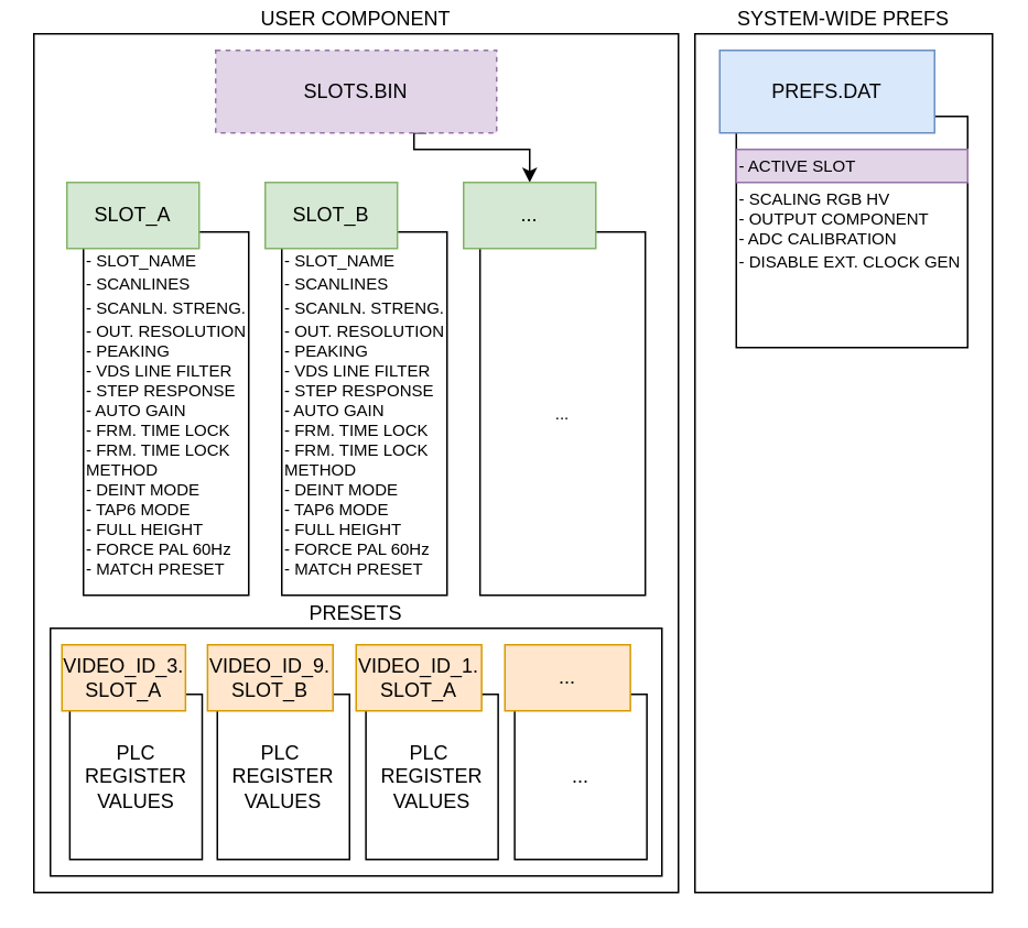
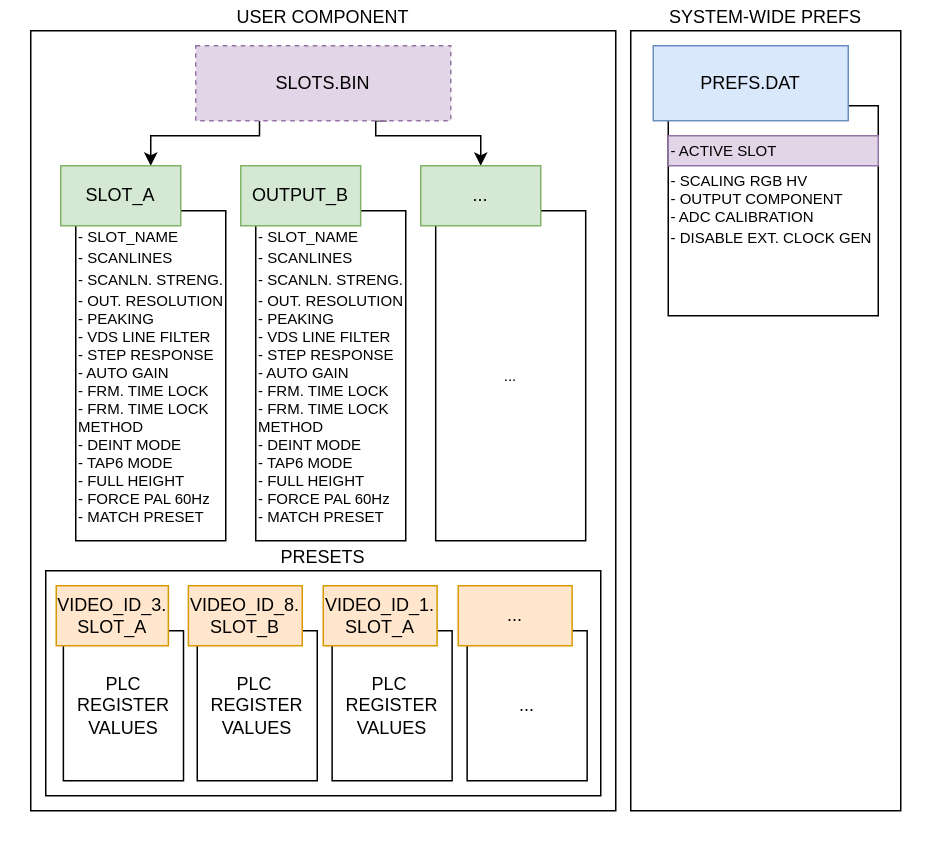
  <mxCell id="0" />
  <mxCell id="1" parent="0" />
  <mxCell id="2" value="SYSTEM-WIDE PREFS" style="rounded=0;whiteSpace=wrap;html=1;labelPosition=center;verticalLabelPosition=top;align=center;verticalAlign=bottom;" parent="1" vertex="1"><mxGeometry x="420" y="20" width="180" height="520" as="geometry" /></mxCell>
  <mxCell id="3" value="USER COMPONENT" style="rounded=0;whiteSpace=wrap;html=1;labelPosition=center;verticalLabelPosition=top;align=center;verticalAlign=bottom;movable=1;resizable=1;rotatable=1;deletable=1;editable=1;locked=0;connectable=1;" parent="1" vertex="1"><mxGeometry y="20" width="390" height="520" as="geometry" x="20" /></mxCell>
  <mxCell id="4" value="" style="group" parent="1" vertex="1" connectable="0"><mxGeometry x="30" y="380" width="370" height="150" as="geometry" /></mxCell>
  <mxCell id="5" value="PRESETS" style="rounded=0;whiteSpace=wrap;html=1;labelPosition=center;verticalLabelPosition=top;align=center;verticalAlign=bottom;" parent="4" vertex="1"><mxGeometry width="370" height="150" as="geometry" /></mxCell>
  <mxCell id="6" value="PLC REGISTER&lt;div&gt;VALUES&lt;/div&gt;" style="rounded=0;whiteSpace=wrap;html=1;" parent="4" vertex="1"><mxGeometry x="11.75" y="40" width="80.09" height="100" as="geometry" /></mxCell>
  <mxCell id="7" value="&lt;div&gt;&lt;span style=&quot;background-color: initial;&quot;&gt;PLC&amp;nbsp;&lt;/span&gt;&lt;/div&gt;&lt;div&gt;&lt;span style=&quot;background-color: initial;&quot;&gt;REGISTER VALUES&lt;/span&gt;&lt;/div&gt;" style="rounded=0;whiteSpace=wrap;html=1;" parent="4" vertex="1"><mxGeometry x="101" y="40" width="80" height="100" as="geometry" /></mxCell>
  <mxCell id="8" value="VIDEO_ID_3.&lt;div&gt;SLOT_A&lt;/div&gt;" style="rounded=0;whiteSpace=wrap;html=1;fillColor=#ffe6cc;strokeColor=#d79b00;" parent="4" vertex="1"><mxGeometry x="7" y="10" width="74.75" height="40" as="geometry" /></mxCell>
- <mxCell id="9" value="VIDEO_ID_9.&lt;div&gt;SLOT_B&lt;/div&gt;" style="rounded=0;whiteSpace=wrap;html=1;fillColor=#ffe6cc;strokeColor=#d79b00;" parent="4" vertex="1"><mxGeometry x="95.08" y="10" width="75.92" height="40" as="geometry" /></mxCell>
+ <mxCell id="9" value="VIDEO_ID_8.&lt;div&gt;SLOT_B&lt;/div&gt;" style="rounded=0;whiteSpace=wrap;html=1;fillColor=#ffe6cc;strokeColor=#d79b00;" parent="4" vertex="1"><mxGeometry x="95.08" y="10" width="75.92" height="40" as="geometry" /></mxCell>
  <mxCell id="10" value="&lt;div&gt;&lt;span style=&quot;background-color: initial;&quot;&gt;PLC&amp;nbsp;&lt;/span&gt;&lt;/div&gt;&lt;div&gt;&lt;span style=&quot;background-color: initial;&quot;&gt;REGISTER VALUES&lt;/span&gt;&lt;/div&gt;" style="rounded=0;whiteSpace=wrap;html=1;" parent="4" vertex="1"><mxGeometry x="190.92" y="40" width="80" height="100" as="geometry" /></mxCell>
  <mxCell id="11" value="VIDEO_ID_1.&lt;div&gt;SLOT_A&lt;/div&gt;" style="rounded=0;whiteSpace=wrap;html=1;fillColor=#ffe6cc;strokeColor=#d79b00;" parent="4" vertex="1"><mxGeometry x="185" y="10" width="75.92" height="40" as="geometry" /></mxCell>
  <mxCell id="12" value="&lt;div&gt;...&lt;/div&gt;" style="rounded=0;whiteSpace=wrap;html=1;" parent="4" vertex="1"><mxGeometry x="280.92" y="40" width="80" height="100" as="geometry" /></mxCell>
  <mxCell id="13" value="..." style="rounded=0;whiteSpace=wrap;html=1;fillColor=#ffe6cc;strokeColor=#d79b00;" parent="4" vertex="1"><mxGeometry x="275" y="10" width="75.92" height="40" as="geometry" /></mxCell>
  <mxCell id="14" value="&lt;font style=&quot;font-size: 10px;&quot;&gt;- SCALING RGB HV&lt;/font&gt;&lt;div style=&quot;&quot;&gt;&lt;font style=&quot;font-size: 10px;&quot;&gt;- OUTPUT COMPONENT&lt;br&gt;&lt;/font&gt;&lt;/div&gt;&lt;div style=&quot;&quot;&gt;&lt;font style=&quot;font-size: 10px;&quot;&gt;- ADC CALIBRATION&lt;br&gt;&lt;/font&gt;&lt;/div&gt;&lt;div style=&quot;&quot;&gt;&lt;font style=&quot;font-size: 10px;&quot;&gt;- DISABLE EXT. CLOCK GEN&lt;/font&gt;&lt;span style=&quot;font-size: 12px;&quot;&gt;&lt;br&gt;&lt;/span&gt;&lt;/div&gt;" style="rounded=0;whiteSpace=wrap;html=1;fontSize=10;align=left;" vertex="1" parent="1"><mxGeometry x="445" y="70" width="140" height="140" as="geometry" /></mxCell>
  <mxCell id="15" value="- ACTIVE SLOT" style="rounded=0;whiteSpace=wrap;html=1;fillColor=#e1d5e7;strokeColor=#9673a6;fontSize=10;align=left;" parent="1" vertex="1"><mxGeometry x="445" y="90" width="140" height="20" as="geometry" /></mxCell>
  <mxCell id="16" value="PREFS.DAT" style="rounded=0;whiteSpace=wrap;html=1;fillColor=#dae8fc;strokeColor=#6c8ebf;" parent="1" vertex="1"><mxGeometry x="435" y="30" width="130" height="50" as="geometry" /></mxCell>
+ <mxCell id="17" style="edgeStyle=orthogonalEdgeStyle;rounded=0;orthogonalLoop=1;jettySize=auto;html=1;exitX=0.25;exitY=1;exitDx=0;exitDy=0;entryX=0.75;entryY=0;entryDx=0;entryDy=0;" parent="1" source="19" target="23" edge="1"><mxGeometry relative="1" as="geometry"><Array as="points"><mxPoint x="169.96" y="90" /><mxPoint x="119.96" y="90" /></Array></mxGeometry></mxCell>
  <mxCell id="18" style="edgeStyle=orthogonalEdgeStyle;rounded=0;orthogonalLoop=1;jettySize=auto;html=1;exitX=0.75;exitY=1;exitDx=0;exitDy=0;entryX=0.5;entryY=0;entryDx=0;entryDy=0;" parent="1" source="19" target="25" edge="1"><mxGeometry relative="1" as="geometry"><Array as="points"><mxPoint x="250" y="80" /><mxPoint x="250" y="90" /><mxPoint x="320" y="90" /></Array></mxGeometry></mxCell>
  <mxCell id="19" value="SLOTS.BIN" style="rounded=0;whiteSpace=wrap;html=1;fillColor=#e1d5e7;strokeColor=#9673a6;dashed=1;" parent="1" vertex="1"><mxGeometry x="130" y="30" width="170" height="50" as="geometry" /></mxCell>
  <mxCell id="20" value="&lt;font style=&quot;font-size: 10px;&quot;&gt;&lt;span style=&quot;background-color: initial;&quot;&gt;- SLOT_NAME&lt;/span&gt;&lt;br&gt;&lt;span style=&quot;background-color: initial;&quot;&gt;- SCANLINES&lt;/span&gt;&lt;/font&gt;&lt;div&gt;&lt;font style=&quot;font-size: 10px;&quot;&gt;- SCANLN. STRENG.&lt;br&gt;&lt;span style=&quot;background-color: initial;&quot;&gt;- OUT. RESOLUTION&lt;/span&gt;&lt;br&gt;&lt;/font&gt;&lt;div style=&quot;font-size: 10px;&quot;&gt;&lt;span style=&quot;background-color: initial;&quot;&gt;&lt;font style=&quot;font-size: 10px;&quot;&gt;- PEAKING&lt;/font&gt;&lt;/span&gt;&lt;/div&gt;&lt;div style=&quot;font-size: 10px;&quot;&gt;&lt;span style=&quot;background-color: initial;&quot;&gt;&lt;font style=&quot;font-size: 10px;&quot;&gt;- VDS LINE FILTER&lt;/font&gt;&lt;/span&gt;&lt;/div&gt;&lt;div style=&quot;font-size: 10px;&quot;&gt;&lt;font style=&quot;font-size: 10px;&quot;&gt;- STEP RESPONSE&lt;/font&gt;&lt;/div&gt;&lt;div style=&quot;font-size: 10px;&quot;&gt;&lt;font style=&quot;font-size: 10px;&quot;&gt;- AUTO GAIN&lt;/font&gt;&lt;/div&gt;&lt;/div&gt;&lt;div style=&quot;font-size: 10px;&quot;&gt;- FRM. TIME LOCK&lt;/div&gt;&lt;div style=&quot;font-size: 10px;&quot;&gt;- FRM. TIME LOCK METHOD&lt;/div&gt;&lt;div style=&quot;font-size: 10px;&quot;&gt;- DEINT MODE&lt;/div&gt;&lt;div style=&quot;font-size: 10px;&quot;&gt;- TAP6 MODE&lt;/div&gt;&lt;div style=&quot;font-size: 10px;&quot;&gt;- FULL HEIGHT&lt;/div&gt;&lt;div style=&quot;font-size: 10px;&quot;&gt;- FORCE PAL 60Hz&lt;/div&gt;&lt;div style=&quot;font-size: 10px;&quot;&gt;- MATCH PRESET&lt;/div&gt;" style="rounded=0;whiteSpace=wrap;html=1;align=left;" parent="1" vertex="1"><mxGeometry x="50" y="140" width="100" height="220" as="geometry" /></mxCell>
  <mxCell id="21" value="&lt;font style=&quot;font-size: 10px;&quot;&gt;&lt;span style=&quot;background-color: initial;&quot;&gt;- SLOT_NAME&lt;/span&gt;&lt;br&gt;&lt;span style=&quot;background-color: initial;&quot;&gt;- SCANLINES&lt;/span&gt;&lt;/font&gt;&lt;div&gt;&lt;font style=&quot;font-size: 10px;&quot;&gt;- SCANLN. STRENG.&lt;br&gt;&lt;span style=&quot;background-color: initial;&quot;&gt;- OUT. RESOLUTION&lt;/span&gt;&lt;br&gt;&lt;/font&gt;&lt;div style=&quot;font-size: 10px;&quot;&gt;&lt;span style=&quot;background-color: initial;&quot;&gt;- PEAKING&lt;/span&gt;&lt;/div&gt;&lt;div style=&quot;font-size: 10px;&quot;&gt;&lt;span style=&quot;background-color: initial;&quot;&gt;- VDS LINE FILTER&lt;/span&gt;&lt;/div&gt;&lt;div style=&quot;font-size: 10px;&quot;&gt;- STEP RESPONSE&lt;/div&gt;&lt;div style=&quot;font-size: 10px;&quot;&gt;- AUTO GAIN&lt;/div&gt;&lt;/div&gt;&lt;div style=&quot;font-size: 10px;&quot;&gt;- FRM. TIME LOCK&lt;/div&gt;&lt;div style=&quot;font-size: 10px;&quot;&gt;- FRM. TIME LOCK METHOD&lt;/div&gt;&lt;div style=&quot;font-size: 10px;&quot;&gt;- DEINT MODE&lt;/div&gt;&lt;div style=&quot;font-size: 10px;&quot;&gt;- TAP6 MODE&lt;/div&gt;&lt;div style=&quot;font-size: 10px;&quot;&gt;- FULL HEIGHT&lt;/div&gt;&lt;div style=&quot;font-size: 10px;&quot;&gt;- FORCE PAL 60Hz&lt;/div&gt;&lt;div style=&quot;font-size: 10px;&quot;&gt;- MATCH PRESET&lt;/div&gt;" style="rounded=0;whiteSpace=wrap;html=1;align=left;" parent="1" vertex="1"><mxGeometry x="170" y="140" width="100" height="220" as="geometry" /></mxCell>
  <mxCell id="22" value="&lt;span style=&quot;font-size: 10px;&quot;&gt;...&lt;/span&gt;" style="rounded=0;whiteSpace=wrap;html=1;align=center;" parent="1" vertex="1"><mxGeometry x="289.96" y="140" width="100" height="220" as="geometry" /></mxCell>
  <mxCell id="23" value="SLOT_A" style="rounded=0;whiteSpace=wrap;html=1;fillColor=#d5e8d4;strokeColor=#82b366;" parent="1" vertex="1"><mxGeometry x="40" y="110" width="80" height="40" as="geometry" /></mxCell>
- <mxCell id="24" value="SLOT_B" style="rounded=0;whiteSpace=wrap;html=1;fillColor=#d5e8d4;strokeColor=#82b366;" parent="1" vertex="1"><mxGeometry x="160" y="110" width="79.96" height="40" as="geometry" /></mxCell>
+ <mxCell id="24" value="OUTPUT_B" style="rounded=0;whiteSpace=wrap;html=1;fillColor=#d5e8d4;strokeColor=#82b366;" parent="1" vertex="1"><mxGeometry x="160" y="110" width="79.96" height="40" as="geometry" /></mxCell>
  <mxCell id="25" value="..." style="rounded=0;whiteSpace=wrap;html=1;fillColor=#d5e8d4;strokeColor=#82b366;" parent="1" vertex="1"><mxGeometry x="280" y="110" width="80" height="40" as="geometry" /></mxCell>
